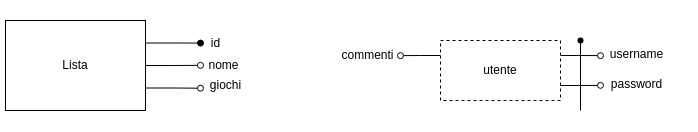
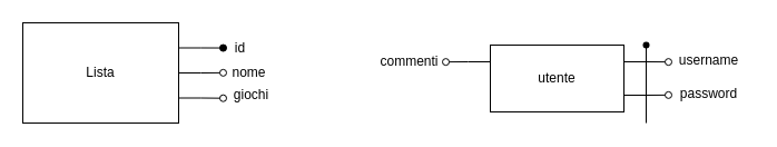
  <mxCell id="0" />
  <mxCell id="1" parent="0" />
  <mxCell id="2" style="edgeStyle=orthogonalEdgeStyle;rounded=0;orthogonalLoop=1;jettySize=auto;html=1;exitX=1;exitY=0.25;exitDx=0;exitDy=0;endArrow=oval;endFill=1;" edge="1" parent="1" source="5"><mxGeometry relative="1" as="geometry"><mxPoint x="200" y="42.571" as="targetPoint" /></mxGeometry></mxCell>
  <mxCell id="3" style="edgeStyle=orthogonalEdgeStyle;rounded=0;orthogonalLoop=1;jettySize=auto;html=1;exitX=1;exitY=0.5;exitDx=0;exitDy=0;endArrow=oval;endFill=0;" edge="1" parent="1" source="5"><mxGeometry relative="1" as="geometry"><mxPoint x="200" y="64.857" as="targetPoint" /></mxGeometry></mxCell>
  <mxCell id="4" style="edgeStyle=orthogonalEdgeStyle;rounded=0;orthogonalLoop=1;jettySize=auto;html=1;exitX=1;exitY=0.75;exitDx=0;exitDy=0;endArrow=oval;endFill=0;" edge="1" parent="1" source="5"><mxGeometry relative="1" as="geometry"><mxPoint x="200" y="87.714" as="targetPoint" /></mxGeometry></mxCell>
- <mxCell id="5" value="Lista" style="rounded=0;whiteSpace=wrap;html=1;" vertex="1" parent="1"><mxGeometry x="5" y="20" width="140" height="90" as="geometry" /></mxCell>
+ <mxCell id="5" value="Lista" style="rounded=0;whiteSpace=wrap;html=1;" vertex="1" parent="1"><mxGeometry x="20" y="20" width="140" height="90" as="geometry" /></mxCell>
  <mxCell id="6" value="id" style="text;html=1;align=center;verticalAlign=middle;resizable=0;points=[];autosize=1;strokeColor=none;fillColor=none;" vertex="1" parent="1"><mxGeometry x="200" y="28" width="30" height="30" as="geometry" /></mxCell>
  <mxCell id="7" value="nome" style="text;html=1;align=center;verticalAlign=middle;resizable=0;points=[];autosize=1;strokeColor=none;fillColor=none;" vertex="1" parent="1"><mxGeometry x="198" y="50" width="50" height="30" as="geometry" /></mxCell>
  <mxCell id="8" value="giochi" style="text;html=1;align=center;verticalAlign=middle;resizable=0;points=[];autosize=1;strokeColor=none;fillColor=none;" vertex="1" parent="1"><mxGeometry x="200" y="70" width="50" height="30" as="geometry" /></mxCell>
  <mxCell id="9" style="edgeStyle=orthogonalEdgeStyle;rounded=0;orthogonalLoop=1;jettySize=auto;html=1;exitX=1;exitY=0.25;exitDx=0;exitDy=0;endArrow=oval;endFill=0;" edge="1" parent="1" source="12"><mxGeometry relative="1" as="geometry"><mxPoint x="600" y="55.143" as="targetPoint" /></mxGeometry></mxCell>
  <mxCell id="10" style="edgeStyle=orthogonalEdgeStyle;rounded=0;orthogonalLoop=1;jettySize=auto;html=1;exitX=1;exitY=0.75;exitDx=0;exitDy=0;endArrow=oval;endFill=0;" edge="1" parent="1" source="12"><mxGeometry relative="1" as="geometry"><mxPoint x="600" y="84.857" as="targetPoint" /></mxGeometry></mxCell>
  <mxCell id="11" style="edgeStyle=orthogonalEdgeStyle;rounded=0;orthogonalLoop=1;jettySize=auto;html=1;exitX=0;exitY=0.25;exitDx=0;exitDy=0;endArrow=oval;endFill=0;" edge="1" parent="1" source="12"><mxGeometry relative="1" as="geometry"><mxPoint x="400" y="55.143" as="targetPoint" /></mxGeometry></mxCell>
- <mxCell id="12" value="utente" style="rounded=0;whiteSpace=wrap;html=1;dashed=1;" vertex="1" parent="1"><mxGeometry x="440" y="40" width="120" height="60" as="geometry" /></mxCell>
+ <mxCell id="12" value="utente" style="rounded=0;whiteSpace=wrap;html=1;" vertex="1" parent="1"><mxGeometry x="440" y="40" width="120" height="60" as="geometry" /></mxCell>
  <mxCell id="13" value="username" style="text;html=1;align=center;verticalAlign=middle;resizable=0;points=[];autosize=1;strokeColor=none;fillColor=none;" vertex="1" parent="1"><mxGeometry x="596" y="39" width="80" height="30" as="geometry" /></mxCell>
  <mxCell id="14" value="password" style="text;html=1;align=center;verticalAlign=middle;resizable=0;points=[];autosize=1;strokeColor=none;fillColor=none;" vertex="1" parent="1"><mxGeometry x="601" y="69" width="70" height="30" as="geometry" /></mxCell>
  <mxCell id="15" value="" style="edgeStyle=none;orthogonalLoop=1;jettySize=auto;html=1;rounded=0;endArrow=none;endFill=0;" edge="1" parent="1" source="17"><mxGeometry width="100" relative="1" as="geometry"><mxPoint x="580" y="110" as="sourcePoint" /><mxPoint x="580" y="40" as="targetPoint" /><Array as="points" /></mxGeometry></mxCell>
  <mxCell id="16" value="" style="edgeStyle=none;orthogonalLoop=1;jettySize=auto;html=1;rounded=0;endArrow=none;endFill=0;" edge="1" parent="1" target="17"><mxGeometry width="100" relative="1" as="geometry"><mxPoint x="580" y="110" as="sourcePoint" /><mxPoint x="580" y="40" as="targetPoint" /><Array as="points" /></mxGeometry></mxCell>
  <mxCell id="17" value="" style="shape=waypoint;sketch=0;size=6;pointerEvents=1;points=[];fillColor=none;resizable=0;rotatable=0;perimeter=centerPerimeter;snapToPoint=1;" vertex="1" parent="1"><mxGeometry x="570" y="30" width="20" height="20" as="geometry" /></mxCell>
  <mxCell id="18" value="commenti" style="text;html=1;align=center;verticalAlign=middle;resizable=0;points=[];autosize=1;strokeColor=none;fillColor=none;" vertex="1" parent="1"><mxGeometry x="327" y="40" width="80" height="30" as="geometry" /></mxCell>
